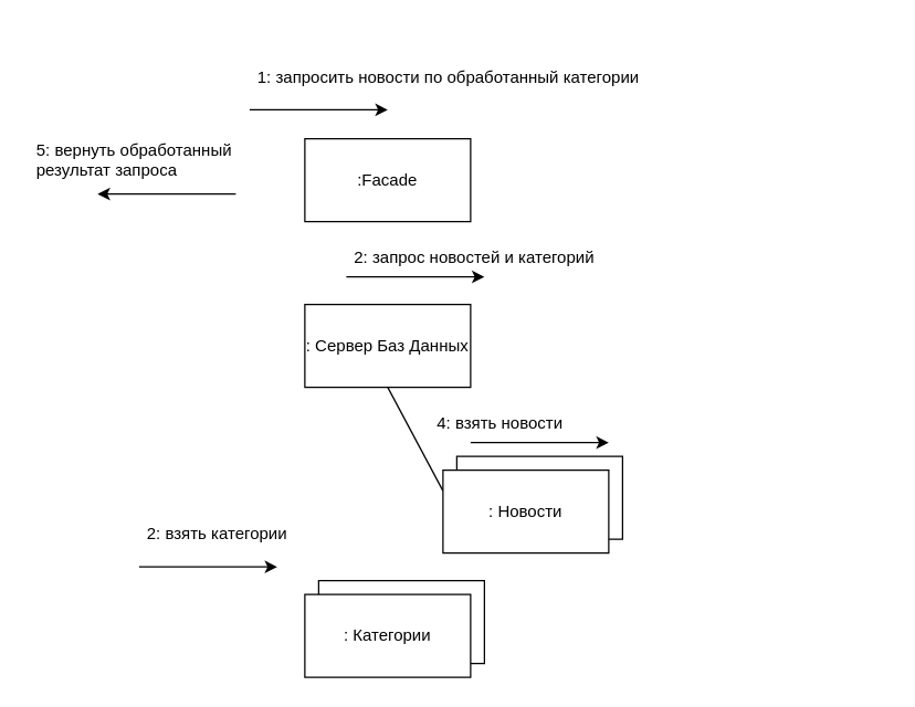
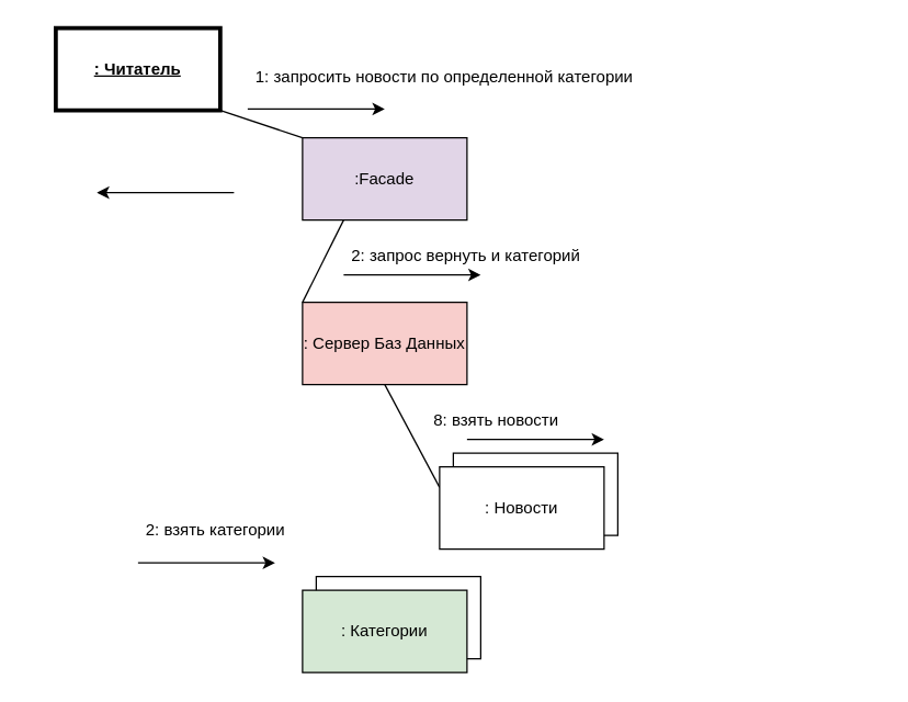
  <mxCell id="0" />
  <mxCell id="1" parent="0" />
- <mxCell id="4" value=": Сервер Баз Данных" style="rounded=0;whiteSpace=wrap;html=1;strokeWidth=1;" vertex="1" parent="1"><mxGeometry x="220" y="220" width="120" height="60" as="geometry" /></mxCell>
+ <mxCell id="2" value="&lt;b&gt;&lt;u&gt;: Читатель&lt;/u&gt;&lt;/b&gt;" style="rounded=0;whiteSpace=wrap;html=1;strokeWidth=3;" vertex="1" parent="1"><mxGeometry x="40" y="20" width="120" height="60" as="geometry" /></mxCell>
+ <mxCell id="3" value="" style="endArrow=none;html=1;rounded=0;entryX=0;entryY=0;entryDx=0;entryDy=0;endFill=0;exitX=0.25;exitY=1;exitDx=0;exitDy=0;" edge="1" parent="1" source="20" target="4"><mxGeometry width="50" height="50" relative="1" as="geometry"><mxPoint x="150" y="200" as="sourcePoint" /><mxPoint x="230" y="210" as="targetPoint" /></mxGeometry></mxCell>
+ <mxCell id="4" value=": Сервер Баз Данных" style="rounded=0;whiteSpace=wrap;html=1;strokeWidth=1;fillColor=#f8cecc;" vertex="1" parent="1"><mxGeometry x="220" y="220" width="120" height="60" as="geometry" /></mxCell>
  <mxCell id="5" value="" style="endArrow=none;html=1;rounded=0;exitX=0.5;exitY=1;exitDx=0;exitDy=0;entryX=0;entryY=0.25;entryDx=0;entryDy=0;endFill=0;" edge="1" parent="1" source="4" target="8"><mxGeometry width="50" height="50" relative="1" as="geometry"><mxPoint x="190" y="130" as="sourcePoint" /><mxPoint x="230" y="230" as="targetPoint" /></mxGeometry></mxCell>
  <mxCell id="6" value="" style="group" vertex="1" connectable="0" parent="1"><mxGeometry x="320" y="330" width="130" height="70" as="geometry" /></mxCell>
  <mxCell id="7" value=": Новости" style="rounded=0;whiteSpace=wrap;html=1;strokeWidth=1;" vertex="1" parent="6"><mxGeometry x="10" width="120" height="60" as="geometry" /></mxCell>
  <mxCell id="8" value=": Новости" style="rounded=0;whiteSpace=wrap;html=1;strokeWidth=1;" vertex="1" parent="6"><mxGeometry y="10" width="120" height="60" as="geometry" /></mxCell>
- <mxCell id="9" value="4: взять новости" style="text;strokeColor=none;fillColor=none;align=left;verticalAlign=middle;spacingLeft=4;spacingRight=4;overflow=hidden;points=[[0,0.5],[1,0.5]];portConstraint=eastwest;rotatable=0;" vertex="1" parent="1"><mxGeometry x="310" y="290" width="330" height="30" as="geometry" /></mxCell>
+ <mxCell id="9" value="8: взять новости" style="text;strokeColor=none;fillColor=none;align=left;verticalAlign=middle;spacingLeft=4;spacingRight=4;overflow=hidden;points=[[0,0.5],[1,0.5]];portConstraint=eastwest;rotatable=0;" vertex="1" parent="1"><mxGeometry x="310" y="290" width="330" height="30" as="geometry" /></mxCell>
  <mxCell id="10" value="" style="group" vertex="1" connectable="0" parent="1"><mxGeometry x="220" y="420" width="130" height="70" as="geometry" /></mxCell>
  <mxCell id="11" value=": Новости" style="rounded=0;whiteSpace=wrap;html=1;strokeWidth=1;" vertex="1" parent="10"><mxGeometry x="10" width="120" height="60" as="geometry" /></mxCell>
- <mxCell id="12" value=": Категории" style="rounded=0;whiteSpace=wrap;html=1;strokeWidth=1;" vertex="1" parent="10"><mxGeometry y="10" width="120" height="60" as="geometry" /></mxCell>
+ <mxCell id="12" value=": Категории" style="rounded=0;whiteSpace=wrap;html=1;strokeWidth=1;fillColor=#d5e8d4;" vertex="1" parent="10"><mxGeometry y="10" width="120" height="60" as="geometry" /></mxCell>
  <mxCell id="13" value="2: взять категории" style="text;strokeColor=none;fillColor=none;align=left;verticalAlign=middle;spacingLeft=4;spacingRight=4;overflow=hidden;points=[[0,0.5],[1,0.5]];portConstraint=eastwest;rotatable=0;" vertex="1" parent="1"><mxGeometry x="100" y="370" width="120" height="30" as="geometry" /></mxCell>
  <mxCell id="14" value="" style="endArrow=classic;html=1;rounded=0;" edge="1" parent="1"><mxGeometry width="50" height="50" relative="1" as="geometry"><mxPoint x="100" y="410" as="sourcePoint" /><mxPoint x="200" y="410" as="targetPoint" /></mxGeometry></mxCell>
  <mxCell id="15" value="" style="endArrow=classic;html=1;rounded=0;" edge="1" parent="1"><mxGeometry width="50" height="50" relative="1" as="geometry"><mxPoint x="340" y="320" as="sourcePoint" /><mxPoint x="440" y="320" as="targetPoint" /></mxGeometry></mxCell>
  <mxCell id="16" value="" style="group" vertex="1" connectable="0" parent="1"><mxGeometry x="20" y="100" width="180" height="40" as="geometry" /></mxCell>
  <mxCell id="17" value="" style="endArrow=none;html=1;rounded=0;startArrow=classic;startFill=1;endFill=0;" edge="1" parent="16"><mxGeometry width="50" height="50" relative="1" as="geometry"><mxPoint x="50" y="40" as="sourcePoint" /><mxPoint x="150" y="40" as="targetPoint" /></mxGeometry></mxCell>
- <mxCell id="18" value="5: вернуть обработанный &#10;результат запроса" style="text;strokeColor=none;fillColor=none;align=left;verticalAlign=middle;spacingLeft=4;spacingRight=4;overflow=hidden;points=[[0,0.5],[1,0.5]];portConstraint=eastwest;rotatable=0;" vertex="1" parent="16"><mxGeometry width="180" height="30" as="geometry" /></mxCell>
- <mxCell id="20" value=":Facade" style="whiteSpace=wrap;html=1;strokeWidth=1;" vertex="1" parent="1"><mxGeometry x="220" y="100" width="120" height="60" as="geometry" /></mxCell>
- <mxCell id="21" value="1: запросить новости по обработанный категории" style="text;strokeColor=none;fillColor=none;align=left;verticalAlign=middle;spacingLeft=4;spacingRight=4;overflow=hidden;points=[[0,0.5],[1,0.5]];portConstraint=eastwest;rotatable=0;" vertex="1" parent="1"><mxGeometry x="180" y="40" width="330" height="30" as="geometry" /></mxCell>
+ <mxCell id="19" style="rounded=0;orthogonalLoop=1;jettySize=auto;html=1;exitX=0;exitY=0;exitDx=0;exitDy=0;entryX=1;entryY=1;entryDx=0;entryDy=0;startArrow=none;startFill=0;endArrow=none;endFill=0;" edge="1" parent="1" source="20" target="2"><mxGeometry relative="1" as="geometry" /></mxCell>
+ <mxCell id="20" value=":Facade" style="whiteSpace=wrap;html=1;strokeWidth=1;fillColor=#e1d5e7;" vertex="1" parent="1"><mxGeometry x="220" y="100" width="120" height="60" as="geometry" /></mxCell>
+ <mxCell id="21" value="1: запросить новости по определенной категории" style="text;strokeColor=none;fillColor=none;align=left;verticalAlign=middle;spacingLeft=4;spacingRight=4;overflow=hidden;points=[[0,0.5],[1,0.5]];portConstraint=eastwest;rotatable=0;" vertex="1" parent="1"><mxGeometry x="180" y="40" width="330" height="30" as="geometry" /></mxCell>
  <mxCell id="22" value="" style="endArrow=classic;html=1;rounded=0;" edge="1" parent="1"><mxGeometry width="50" height="50" relative="1" as="geometry"><mxPoint x="180" y="79" as="sourcePoint" /><mxPoint x="280" y="79" as="targetPoint" /></mxGeometry></mxCell>
- <mxCell id="23" value="2: запрос новостей и категорий " style="text;strokeColor=none;fillColor=none;align=left;verticalAlign=middle;spacingLeft=4;spacingRight=4;overflow=hidden;points=[[0,0.5],[1,0.5]];portConstraint=eastwest;rotatable=0;" vertex="1" parent="1"><mxGeometry x="250" y="170" width="330" height="30" as="geometry" /></mxCell>
+ <mxCell id="23" value="2: запрос вернуть и категорий " style="text;strokeColor=none;fillColor=none;align=left;verticalAlign=middle;spacingLeft=4;spacingRight=4;overflow=hidden;points=[[0,0.5],[1,0.5]];portConstraint=eastwest;rotatable=0;" vertex="1" parent="1"><mxGeometry x="250" y="170" width="330" height="30" as="geometry" /></mxCell>
  <mxCell id="24" value="" style="endArrow=classic;html=1;rounded=0;" edge="1" parent="1"><mxGeometry width="50" height="50" relative="1" as="geometry"><mxPoint x="250" y="200" as="sourcePoint" /><mxPoint x="350" y="200" as="targetPoint" /></mxGeometry></mxCell>
